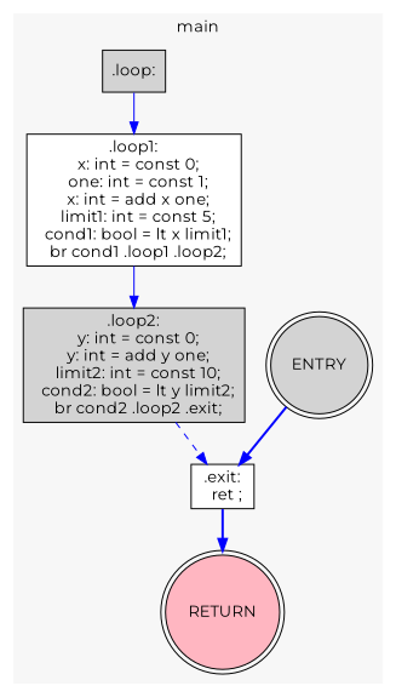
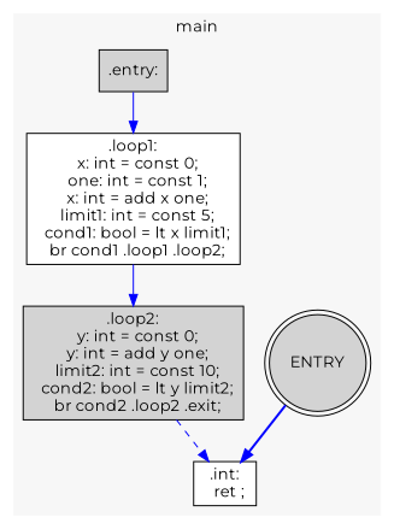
  digraph {
    fontname=Montserrat
    node [fillcolor=lightgrey fontname=Montserrat shape=box style=filled]
    edge [color=blue fontname=Montserrat style=bold]
    n1 [label=ENTRY shape=doublecircle]
-   n2 [label=".loop:"]
+   n2 [label=".entry:"]
    n3 [fillcolor=white label=".loop1:\n  x: int = const 0;\n  one: int = const 1;\n  x: int = add x one;\n  limit1: int = const 5;\n  cond1: bool = lt x limit1;\n  br cond1 .loop1 .loop2;"]
    n4 [label=".loop2:\n  y: int = const 0;\n  y: int = add y one;\n  limit2: int = const 10;\n  cond2: bool = lt y limit2;\n  br cond2 .loop2 .exit;"]
-   n5 [fillcolor=white label=".exit:\n  ret ;"]
-   n6 [fillcolor=lightpink label=RETURN shape=doublecircle]
+   n5 [fillcolor=white label=".int:\n  ret ;"]
    subgraph cluster_1 {
      color="#f7f7f7"
      label=main
      rankdir=TB
      style=filled
      n1
      n2
      n3
      n4
      n5
-     n6
    }
    n1 -> n5
    n2 -> n3 [style=solid]
    n3 -> n4 [style=solid]
    n4 -> n5 [style=dashed]
-   n5 -> n6
  }
